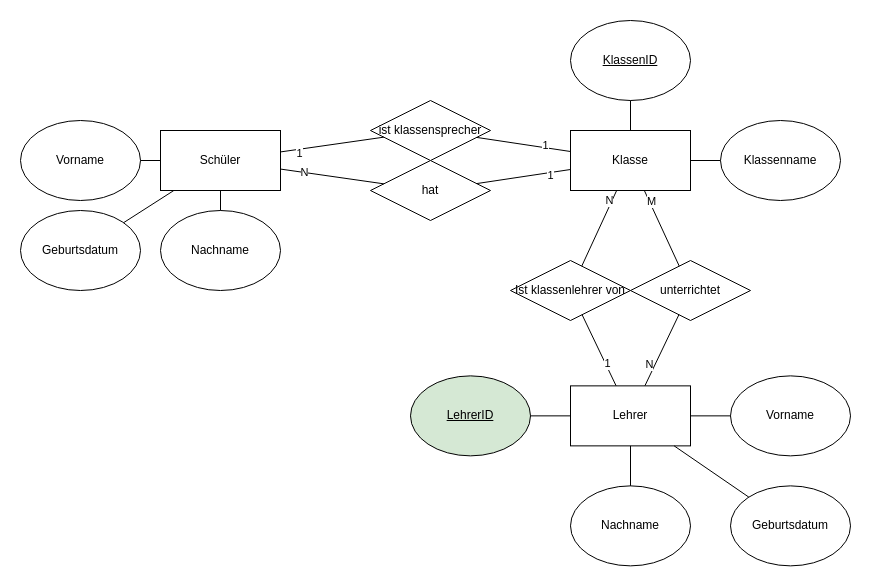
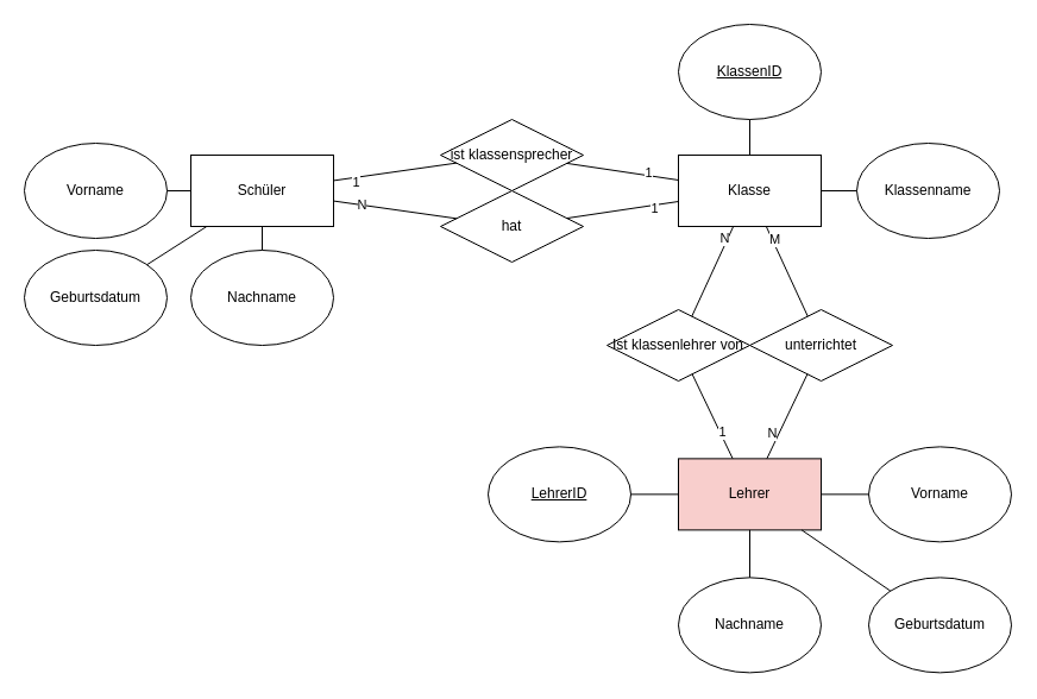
  <mxCell id="0" />
  <mxCell id="1" parent="0" />
  <mxCell id="2" value="hat" style="shape=rhombus;perimeter=rhombusPerimeter;whiteSpace=wrap;html=1;align=center;" vertex="1" parent="1"><mxGeometry x="370" y="160" width="120" height="60" as="geometry" /></mxCell>
  <mxCell id="3" value="unterrichtet" style="shape=rhombus;perimeter=rhombusPerimeter;whiteSpace=wrap;html=1;align=center;" vertex="1" parent="1"><mxGeometry x="630" y="260" width="120" height="60" as="geometry" /></mxCell>
  <mxCell id="4" value="" style="endArrow=none;html=1;rounded=0;" edge="1" parent="1" source="23" target="3"><mxGeometry relative="1" as="geometry"><mxPoint x="645" y="200" as="sourcePoint" /><mxPoint x="690" y="270" as="targetPoint" /></mxGeometry></mxCell>
  <mxCell id="5" value="M" style="edgeLabel;html=1;align=center;verticalAlign=middle;resizable=0;points=[];" vertex="1" connectable="0" parent="4"><mxGeometry x="-0.46" y="-1" relative="1" as="geometry"><mxPoint x="-2" y="-10" as="offset" /></mxGeometry></mxCell>
  <mxCell id="6" value="" style="endArrow=none;html=1;rounded=0;" edge="1" parent="1" source="3" target="24"><mxGeometry relative="1" as="geometry"><mxPoint x="639.5" y="290" as="sourcePoint" /><mxPoint x="655" y="330" as="targetPoint" /></mxGeometry></mxCell>
  <mxCell id="7" value="N" style="edgeLabel;html=1;align=center;verticalAlign=middle;resizable=0;points=[];" vertex="1" connectable="0" parent="6"><mxGeometry x="0.04" y="-1" relative="1" as="geometry"><mxPoint x="-11" y="13" as="offset" /></mxGeometry></mxCell>
  <mxCell id="8" value="" style="endArrow=none;html=1;rounded=0;" edge="1" parent="1" source="23" target="2"><mxGeometry relative="1" as="geometry"><mxPoint x="600" y="178" as="sourcePoint" /><mxPoint x="700" y="260" as="targetPoint" /></mxGeometry></mxCell>
  <mxCell id="9" value="1" style="edgeLabel;html=1;align=center;verticalAlign=middle;resizable=0;points=[];" vertex="1" connectable="0" parent="8"><mxGeometry x="-0.22" y="2" relative="1" as="geometry"><mxPoint x="16" y="-2" as="offset" /></mxGeometry></mxCell>
  <mxCell id="10" value="" style="endArrow=none;html=1;rounded=0;" edge="1" parent="1" source="2" target="22"><mxGeometry relative="1" as="geometry"><mxPoint x="480" y="170" as="sourcePoint" /><mxPoint x="360" y="178" as="targetPoint" /></mxGeometry></mxCell>
  <mxCell id="11" value="N" style="edgeLabel;html=1;align=center;verticalAlign=middle;resizable=0;points=[];" vertex="1" connectable="0" parent="10"><mxGeometry x="0.547" relative="1" as="geometry"><mxPoint as="offset" /></mxGeometry></mxCell>
  <mxCell id="12" value="Ist klassenlehrer von" style="shape=rhombus;perimeter=rhombusPerimeter;whiteSpace=wrap;html=1;align=center;" vertex="1" parent="1"><mxGeometry x="510" y="260" width="120" height="60" as="geometry" /></mxCell>
  <mxCell id="13" value="" style="endArrow=none;html=1;rounded=0;" edge="1" parent="1" source="23" target="12"><mxGeometry relative="1" as="geometry"><mxPoint x="609" y="200" as="sourcePoint" /><mxPoint x="690" y="270" as="targetPoint" /></mxGeometry></mxCell>
  <mxCell id="14" value="N" style="edgeLabel;html=1;align=center;verticalAlign=middle;resizable=0;points=[];" vertex="1" connectable="0" parent="13"><mxGeometry x="-0.629" y="-2" relative="1" as="geometry"><mxPoint y="-3" as="offset" /></mxGeometry></mxCell>
  <mxCell id="15" value="" style="endArrow=none;html=1;rounded=0;" edge="1" parent="1" source="12" target="24"><mxGeometry relative="1" as="geometry"><mxPoint x="460" y="275" as="sourcePoint" /><mxPoint x="619" y="330" as="targetPoint" /></mxGeometry></mxCell>
  <mxCell id="16" value="1" style="edgeLabel;html=1;align=center;verticalAlign=middle;resizable=0;points=[];" vertex="1" connectable="0" parent="15"><mxGeometry x="0.374" y="2" relative="1" as="geometry"><mxPoint as="offset" /></mxGeometry></mxCell>
  <mxCell id="17" value="ist klassensprecher" style="shape=rhombus;perimeter=rhombusPerimeter;whiteSpace=wrap;html=1;align=center;" vertex="1" parent="1"><mxGeometry x="370" y="100" width="120" height="60" as="geometry" /></mxCell>
  <mxCell id="18" value="" style="endArrow=none;html=1;rounded=0;" edge="1" parent="1" source="22" target="17"><mxGeometry relative="1" as="geometry"><mxPoint x="360" y="154" as="sourcePoint" /><mxPoint x="740" y="270" as="targetPoint" /></mxGeometry></mxCell>
  <mxCell id="19" value="1" style="edgeLabel;html=1;align=center;verticalAlign=middle;resizable=0;points=[];" vertex="1" connectable="0" parent="18"><mxGeometry x="-0.645" y="-4" relative="1" as="geometry"><mxPoint x="-1" as="offset" /></mxGeometry></mxCell>
  <mxCell id="20" value="" style="endArrow=none;html=1;rounded=0;" edge="1" parent="1" source="23" target="17"><mxGeometry relative="1" as="geometry"><mxPoint x="600" y="154" as="sourcePoint" /><mxPoint x="457" y="113" as="targetPoint" /></mxGeometry></mxCell>
  <mxCell id="21" value="1" style="edgeLabel;html=1;align=center;verticalAlign=middle;resizable=0;points=[];" vertex="1" connectable="0" parent="20"><mxGeometry x="-0.645" y="-4" relative="1" as="geometry"><mxPoint x="-9" as="offset" /></mxGeometry></mxCell>
  <mxCell id="22" value="Schüler" style="rounded=0;whiteSpace=wrap;html=1;" vertex="1" parent="1"><mxGeometry x="160" y="130" width="120" height="60" as="geometry" /></mxCell>
  <mxCell id="23" value="Klasse" style="rounded=0;whiteSpace=wrap;html=1;" vertex="1" parent="1"><mxGeometry x="570" y="130" width="120" height="60" as="geometry" /></mxCell>
- <mxCell id="24" value="Lehrer" style="rounded=0;whiteSpace=wrap;html=1;" vertex="1" parent="1"><mxGeometry x="570" y="385.37" width="120" height="60" as="geometry" /></mxCell>
+ <mxCell id="24" value="Lehrer" style="rounded=0;whiteSpace=wrap;html=1;fillColor=#f8cecc;" vertex="1" parent="1"><mxGeometry x="570" y="385.37" width="120" height="60" as="geometry" /></mxCell>
  <mxCell id="25" value="Nachname" style="ellipse;whiteSpace=wrap;html=1;" vertex="1" parent="1"><mxGeometry x="160" y="210" width="120" height="80" as="geometry" /></mxCell>
  <mxCell id="26" value="Geburtsdatum" style="ellipse;whiteSpace=wrap;html=1;" vertex="1" parent="1"><mxGeometry x="730" y="485.37" width="120" height="80" as="geometry" /></mxCell>
  <mxCell id="27" value="Vorname" style="ellipse;whiteSpace=wrap;html=1;" vertex="1" parent="1"><mxGeometry x="20" y="120" width="120" height="80" as="geometry" /></mxCell>
  <mxCell id="28" value="Vorname" style="ellipse;whiteSpace=wrap;html=1;" vertex="1" parent="1"><mxGeometry x="730" y="375.37" width="120" height="80" as="geometry" /></mxCell>
  <mxCell id="29" value="Klassenname" style="ellipse;whiteSpace=wrap;html=1;" vertex="1" parent="1"><mxGeometry x="720" y="120" width="120" height="80" as="geometry" /></mxCell>
  <mxCell id="30" value="Nachname" style="ellipse;whiteSpace=wrap;html=1;" vertex="1" parent="1"><mxGeometry x="570" y="485.37" width="120" height="80" as="geometry" /></mxCell>
  <mxCell id="31" value="Geburtsdatum" style="ellipse;whiteSpace=wrap;html=1;" vertex="1" parent="1"><mxGeometry x="20" y="210" width="120" height="80" as="geometry" /></mxCell>
  <mxCell id="32" value="" style="endArrow=none;html=1;rounded=0;" edge="1" parent="1" source="30" target="24"><mxGeometry relative="1" as="geometry"><mxPoint x="530" y="345.37" as="sourcePoint" /><mxPoint x="690" y="345.37" as="targetPoint" /></mxGeometry></mxCell>
  <mxCell id="33" value="" style="endArrow=none;html=1;rounded=0;" edge="1" parent="1" source="26" target="24"><mxGeometry relative="1" as="geometry"><mxPoint x="555" y="425.37" as="sourcePoint" /><mxPoint x="580" y="425.37" as="targetPoint" /></mxGeometry></mxCell>
  <mxCell id="34" value="" style="endArrow=none;html=1;rounded=0;" edge="1" parent="1" source="24" target="28"><mxGeometry relative="1" as="geometry"><mxPoint x="565" y="435.37" as="sourcePoint" /><mxPoint x="590" y="435.37" as="targetPoint" /></mxGeometry></mxCell>
  <mxCell id="35" value="" style="endArrow=none;html=1;rounded=0;" edge="1" parent="1" source="23" target="29"><mxGeometry relative="1" as="geometry"><mxPoint x="575" y="390" as="sourcePoint" /><mxPoint x="600" y="390" as="targetPoint" /></mxGeometry></mxCell>
  <mxCell id="36" value="" style="endArrow=none;html=1;rounded=0;" edge="1" parent="1" source="25" target="22"><mxGeometry relative="1" as="geometry"><mxPoint x="495" y="410" as="sourcePoint" /><mxPoint x="520" y="410" as="targetPoint" /></mxGeometry></mxCell>
  <mxCell id="37" value="" style="endArrow=none;html=1;rounded=0;" edge="1" parent="1" source="27" target="22"><mxGeometry relative="1" as="geometry"><mxPoint x="505" y="420" as="sourcePoint" /><mxPoint x="530" y="420" as="targetPoint" /></mxGeometry></mxCell>
  <mxCell id="38" value="" style="endArrow=none;html=1;rounded=0;" edge="1" parent="1" source="31" target="22"><mxGeometry relative="1" as="geometry"><mxPoint x="515" y="430" as="sourcePoint" /><mxPoint x="540" y="430" as="targetPoint" /></mxGeometry></mxCell>
- <mxCell id="39" value="&lt;u&gt;LehrerID&lt;/u&gt;" style="ellipse;whiteSpace=wrap;html=1;fillColor=#d5e8d4;" vertex="1" parent="1"><mxGeometry x="410" y="375.37" width="120" height="80" as="geometry" /></mxCell>
+ <mxCell id="39" value="&lt;u&gt;LehrerID&lt;/u&gt;" style="ellipse;whiteSpace=wrap;html=1;" vertex="1" parent="1"><mxGeometry x="410" y="375.37" width="120" height="80" as="geometry" /></mxCell>
  <mxCell id="40" value="" style="endArrow=none;html=1;rounded=0;" edge="1" parent="1" source="39" target="24"><mxGeometry relative="1" as="geometry"><mxPoint x="640" y="495.37" as="sourcePoint" /><mxPoint x="640" y="455.37" as="targetPoint" /></mxGeometry></mxCell>
  <mxCell id="41" value="&lt;u&gt;KlassenID&lt;/u&gt;" style="ellipse;whiteSpace=wrap;html=1;" vertex="1" parent="1"><mxGeometry x="570" y="20" width="120" height="80" as="geometry" /></mxCell>
  <mxCell id="42" value="" style="endArrow=none;html=1;rounded=0;" edge="1" parent="1" source="23" target="41"><mxGeometry relative="1" as="geometry"><mxPoint x="700" y="170" as="sourcePoint" /><mxPoint x="730" y="170" as="targetPoint" /></mxGeometry></mxCell>
